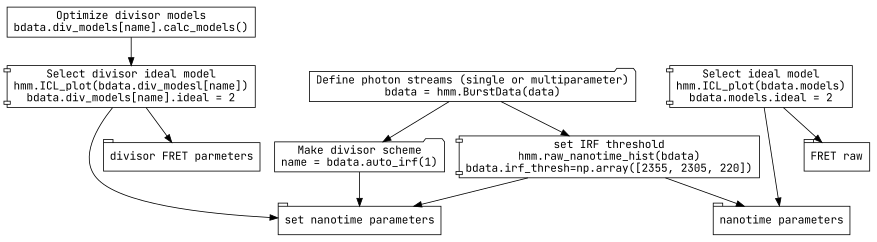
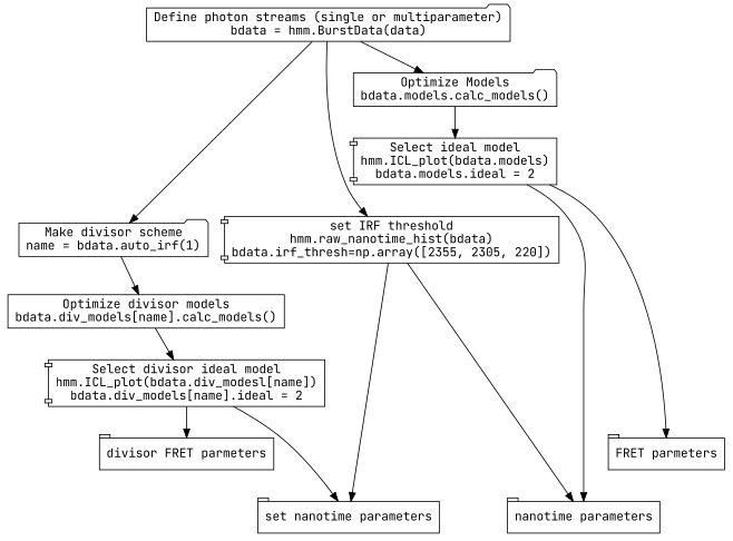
  digraph {
    fontname="JetBrains Mono"
    node [fontname="JetBrains Mono" shape=tab]
    edge [fontname="JetBrains Mono"]
    n1 [label="Make divisor scheme\nname = bdata.auto_irf(1)" shape=folder]
    n2 [label="set IRF threshold\nhmm.raw_nanotime_hist(bdata)\nbdata.irf_thresh=np.array([2355, 2305, 220])" shape=component]
    n3 [label="nanotime parameters"]
    n4 [label="set nanotime parameters"]
-   n5 [label="FRET raw"]
+   n5 [label="FRET parmeters"]
    n6 [label="divisor FRET parmeters"]
    n7 [label="Optimize divisor models\nbdata.div_models[name].calc_models()" shape=fodler]
    n8 [label="Define photon streams (single or multiparameter)\nbdata = hmm.BurstData(data)" shape=folder]
+   n9 [label="Optimize Models\nbdata.models.calc_models()" shape=folder]
    n10 [label="Select ideal model\nhmm.ICL_plot(bdata.models)\nbdata.models.ideal = 2" shape=component]
    n11 [label="Select divisor ideal model\nhmm.ICL_plot(bdata.div_modesl[name])\nbdata.div_models[name].ideal = 2" shape=component]
    subgraph sub_1 {
      rank=same
      n1
      n2
    }
    subgraph sub_2 {
      rank=same
      n3
      n4
    }
    subgraph sub_3 {
      rank=same
      n5
      n6
    }
-   n1 -> n4
+   n1 -> n7
    n2 -> n3
    n2 -> n4
    n5 -> n3 [style=invis]
    n7 -> n11
    n8 -> n1
    n8 -> n2
+   n8 -> n9
+   n9 -> n10
    n10 -> n1 [style=invis]
    n10 -> n2 [style=invis]
    n10 -> n3
    n10 -> n5
    n11 -> n4
    n11 -> n6
  }
